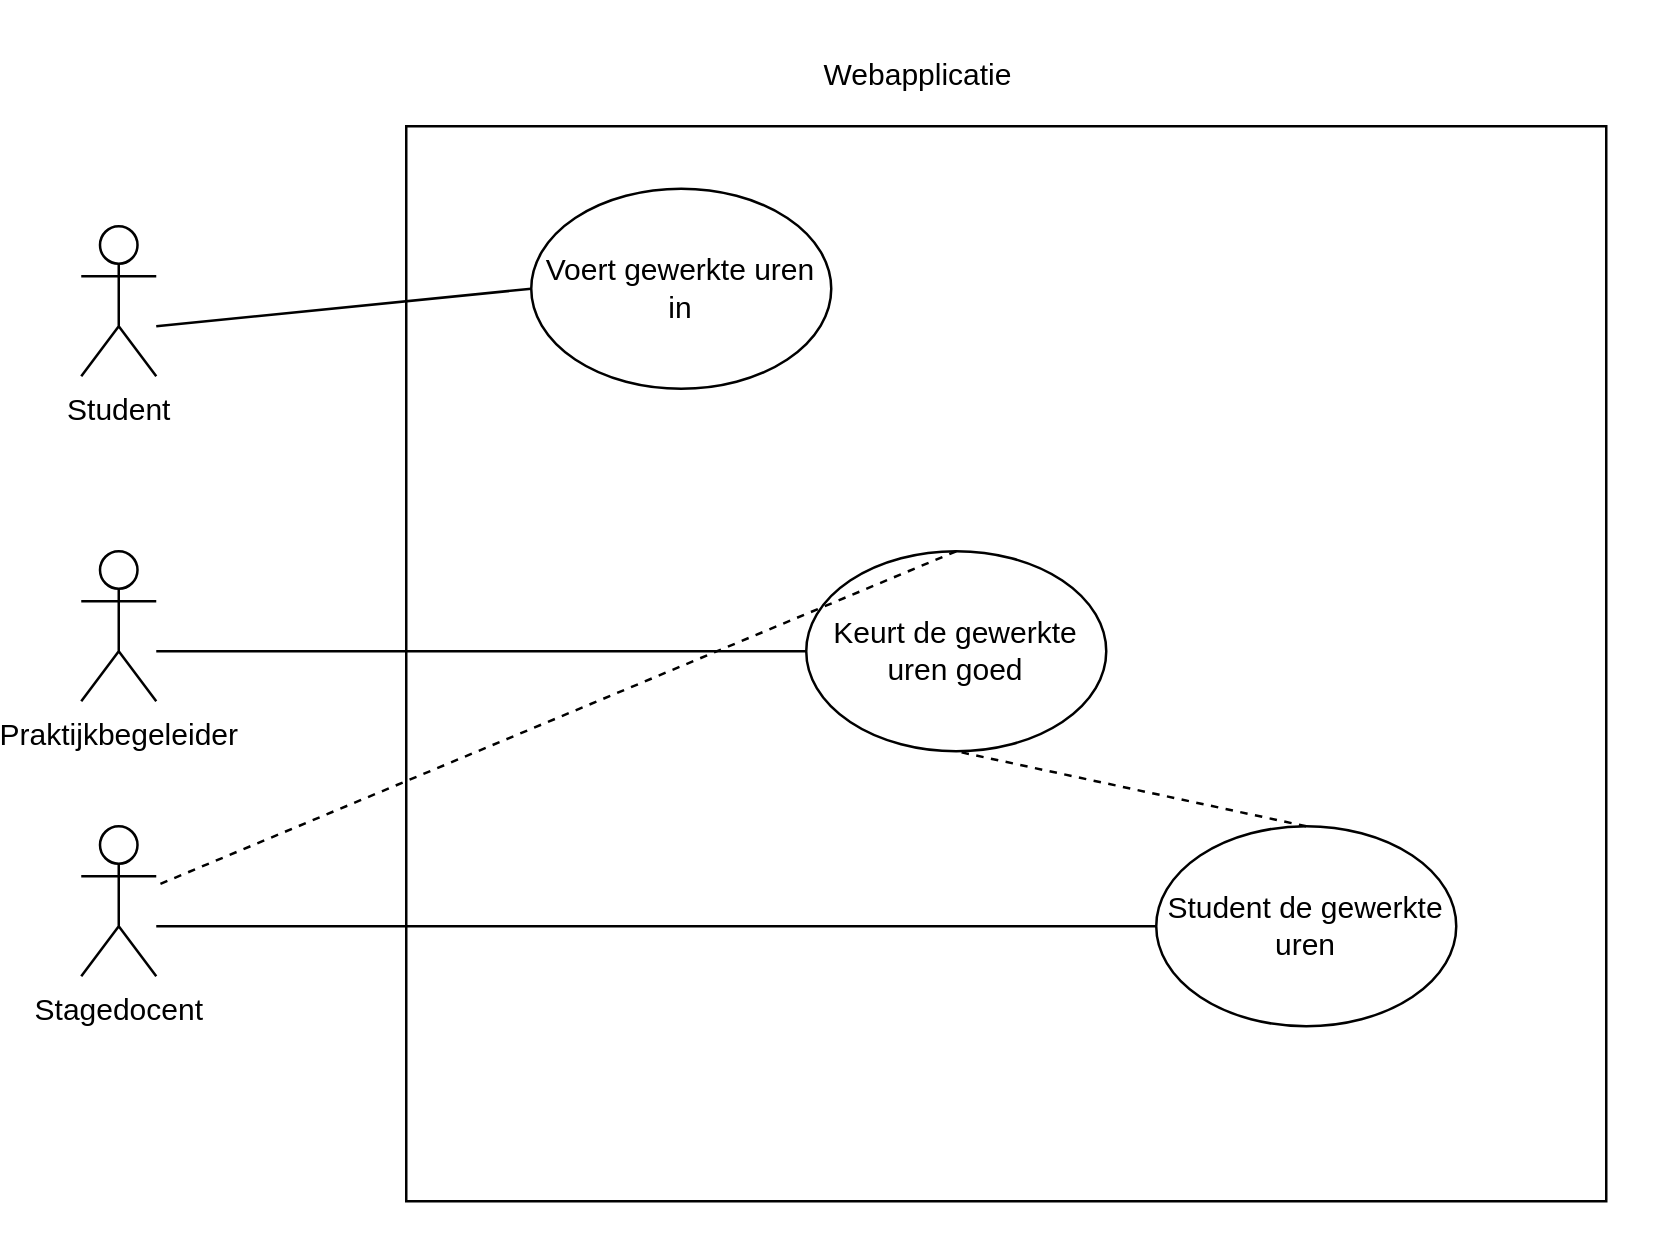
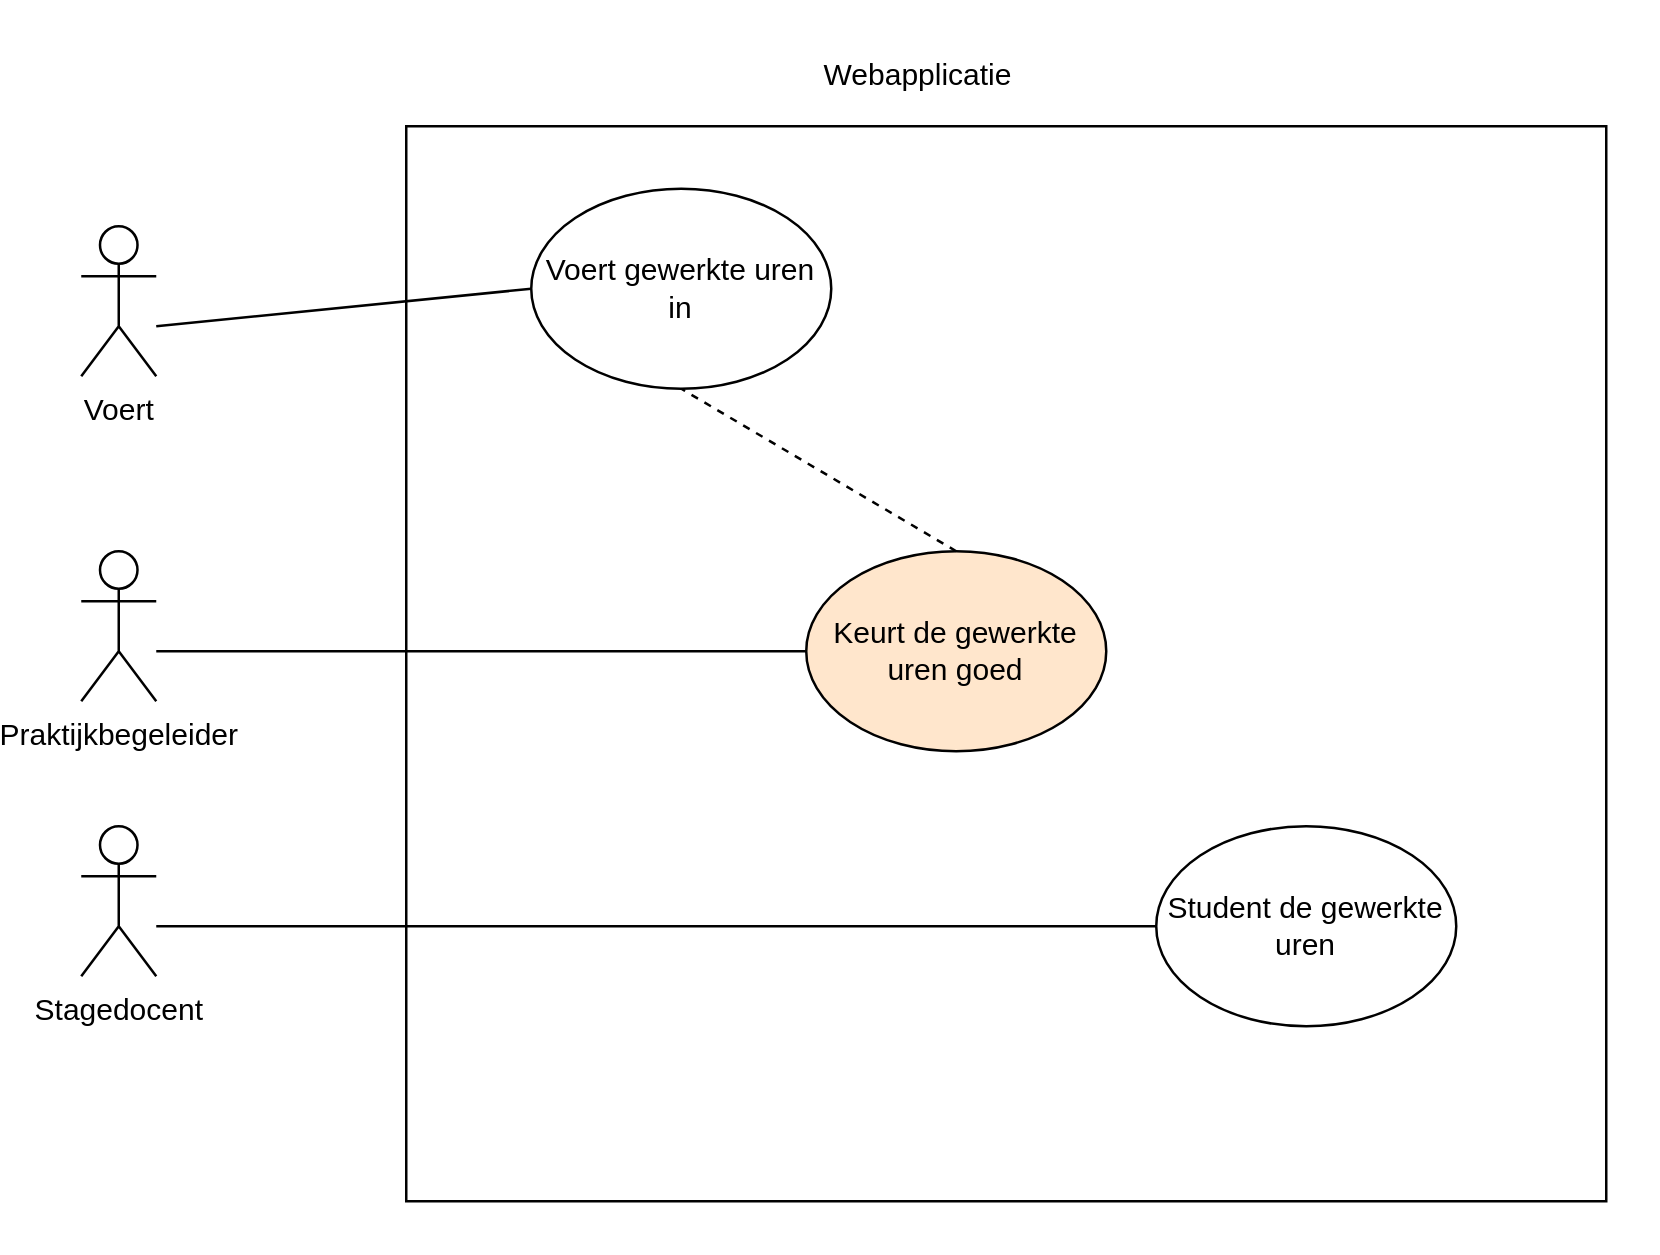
  <mxCell id="0" />
  <mxCell id="1" parent="0" />
  <mxCell id="2" value="" style="rounded=0;whiteSpace=wrap;html=1;" parent="1" vertex="1"><mxGeometry x="150" y="50" width="480" height="430" as="geometry" /></mxCell>
  <mxCell id="3" value="Webapplicatie" style="text;html=1;strokeColor=none;fillColor=none;align=center;verticalAlign=middle;whiteSpace=wrap;rounded=0;" parent="1" vertex="1"><mxGeometry x="335" y="20" width="40" height="20" as="geometry" /></mxCell>
- <mxCell id="4" value="Student" style="shape=umlActor;verticalLabelPosition=bottom;labelBackgroundColor=#ffffff;verticalAlign=top;html=1;outlineConnect=0;" vertex="1" parent="1"><mxGeometry x="20" y="90" width="30" height="60" as="geometry" /></mxCell>
+ <mxCell id="4" value="Voert" style="shape=umlActor;verticalLabelPosition=bottom;labelBackgroundColor=#ffffff;verticalAlign=top;html=1;outlineConnect=0;" vertex="1" parent="1"><mxGeometry x="20" y="90" width="30" height="60" as="geometry" /></mxCell>
  <mxCell id="5" value="Praktijkbegeleider" style="shape=umlActor;verticalLabelPosition=bottom;labelBackgroundColor=#ffffff;verticalAlign=top;html=1;outlineConnect=0;" vertex="1" parent="1"><mxGeometry x="20" y="220" width="30" height="60" as="geometry" /></mxCell>
  <mxCell id="6" value="Stagedocent" style="shape=umlActor;verticalLabelPosition=bottom;labelBackgroundColor=#ffffff;verticalAlign=top;html=1;outlineConnect=0;" vertex="1" parent="1"><mxGeometry x="20" y="330" width="30" height="60" as="geometry" /></mxCell>
  <mxCell id="7" value="Voert gewerkte uren in" style="ellipse;whiteSpace=wrap;html=1;" vertex="1" parent="1"><mxGeometry x="200" y="75" width="120" height="80" as="geometry" /></mxCell>
- <mxCell id="8" value="Keurt de gewerkte uren goed" style="ellipse;whiteSpace=wrap;html=1;" vertex="1" parent="1"><mxGeometry x="310" y="220" width="120" height="80" as="geometry" /></mxCell>
- <mxCell id="9" value="" style="endArrow=none;dashed=1;html=1;exitX=0.5;exitY=0;exitDx=0;exitDy=0;" edge="1" parent="1" source="8" target="6"><mxGeometry width="50" height="50" relative="1" as="geometry"><mxPoint x="260" y="220" as="sourcePoint" /><mxPoint x="310" y="230" as="targetPoint" /></mxGeometry></mxCell>
+ <mxCell id="8" value="Keurt de gewerkte uren goed" style="ellipse;whiteSpace=wrap;html=1;fillColor=#ffe6cc;" vertex="1" parent="1"><mxGeometry x="310" y="220" width="120" height="80" as="geometry" /></mxCell>
+ <mxCell id="9" value="" style="endArrow=none;dashed=1;html=1;entryX=0.5;entryY=1;entryDx=0;entryDy=0;exitX=0.5;exitY=0;exitDx=0;exitDy=0;" edge="1" parent="1" source="8" target="7"><mxGeometry width="50" height="50" relative="1" as="geometry"><mxPoint x="260" y="220" as="sourcePoint" /><mxPoint x="310" y="230" as="targetPoint" /></mxGeometry></mxCell>
  <mxCell id="10" value="" style="endArrow=none;html=1;entryX=0;entryY=0.5;entryDx=0;entryDy=0;" edge="1" parent="1" target="8"><mxGeometry width="50" height="50" relative="1" as="geometry"><mxPoint x="50" y="260" as="sourcePoint" /><mxPoint x="200" y="265" as="targetPoint" /></mxGeometry></mxCell>
  <mxCell id="11" value="" style="endArrow=none;html=1;entryX=0;entryY=0.5;entryDx=0;entryDy=0;" edge="1" parent="1" target="7"><mxGeometry width="50" height="50" relative="1" as="geometry"><mxPoint x="50" y="130" as="sourcePoint" /><mxPoint x="160" y="110" as="targetPoint" /></mxGeometry></mxCell>
  <mxCell id="12" value="Student de gewerkte uren" style="ellipse;whiteSpace=wrap;html=1;" vertex="1" parent="1"><mxGeometry x="450" y="330" width="120" height="80" as="geometry" /></mxCell>
- <mxCell id="13" value="" style="endArrow=none;dashed=1;html=1;entryX=0.5;entryY=1;entryDx=0;entryDy=0;exitX=0.5;exitY=0;exitDx=0;exitDy=0;" edge="1" parent="1" source="12" target="8"><mxGeometry width="50" height="50" relative="1" as="geometry"><mxPoint x="200" y="360" as="sourcePoint" /><mxPoint x="250" y="310" as="targetPoint" /></mxGeometry></mxCell>
  <mxCell id="14" value="" style="endArrow=none;html=1;entryX=0;entryY=0.5;entryDx=0;entryDy=0;" edge="1" parent="1" target="12"><mxGeometry width="50" height="50" relative="1" as="geometry"><mxPoint x="50" y="370" as="sourcePoint" /><mxPoint x="110" y="380" as="targetPoint" /></mxGeometry></mxCell>
